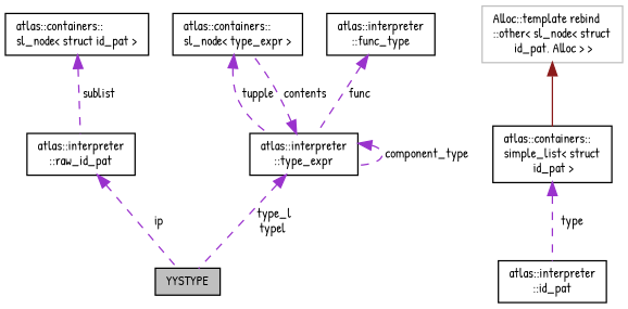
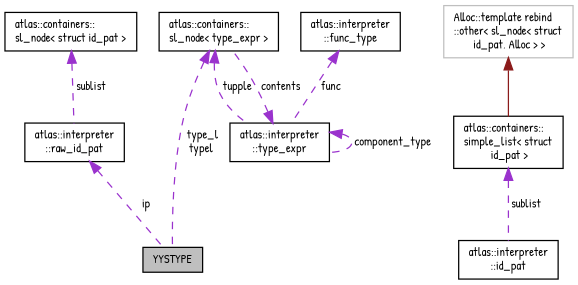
  digraph {
    fontname="Patrick Hand"
    node [color=black fillcolor=white fontname="Patrick Hand" fontsize=10 shape=record style=filled]
    edge [color=darkorchid3 dir=back fontname="Patrick Hand" fontsize=10 labelfontname=Helvetica labelfontsize=10 style=dashed]
    n1 [fillcolor=grey75 fontcolor=black height=0.2 label=YYSTYPE width=0.4]
    n2 [height=0.2 label="atlas::interpreter\l::raw_id_pat" width=0.4]
    n3 [height=0.2 label="atlas::containers::\lsl_node\< struct id_pat \>" width=0.4]
    n4 [height=0.2 label="atlas::interpreter\l::id_pat" width=0.4]
    n5 [height=0.2 label="atlas::containers::\lsimple_list\< struct\l id_pat \>" width=0.4]
    n6 [color=grey75 height=0.2 label="Alloc::template rebind\l::other\< sl_node\< struct\l id_pat, Alloc \> \>" width=0.4]
    n7 [height=0.2 label="atlas::containers::\lsl_node\< type_expr \>" width=0.4]
    n8 [height=0.2 label="atlas::interpreter\l::type_expr" width=0.4]
    n9 [height=0.2 label="atlas::interpreter\l::func_type" width=0.4]
    n2 -> n1 [label=" ip"]
    n3 -> n2 [label=" sublist"]
-   n5 -> n4 [label=" type"]
+   n5 -> n4 [label=" sublist"]
    n6 -> n5 [color=firebrick4 style=solid]
-   n8 -> n1 [label=" type_l\ntypel"]
+   n7 -> n1 [label=" type_l\ntypel"]
    n7 -> n8 [label=" tupple"]
    n8 -> n7 [label=" contents"]
    n8 -> n8 [label=" component_type"]
    n9 -> n8 [label=" func"]
  }
